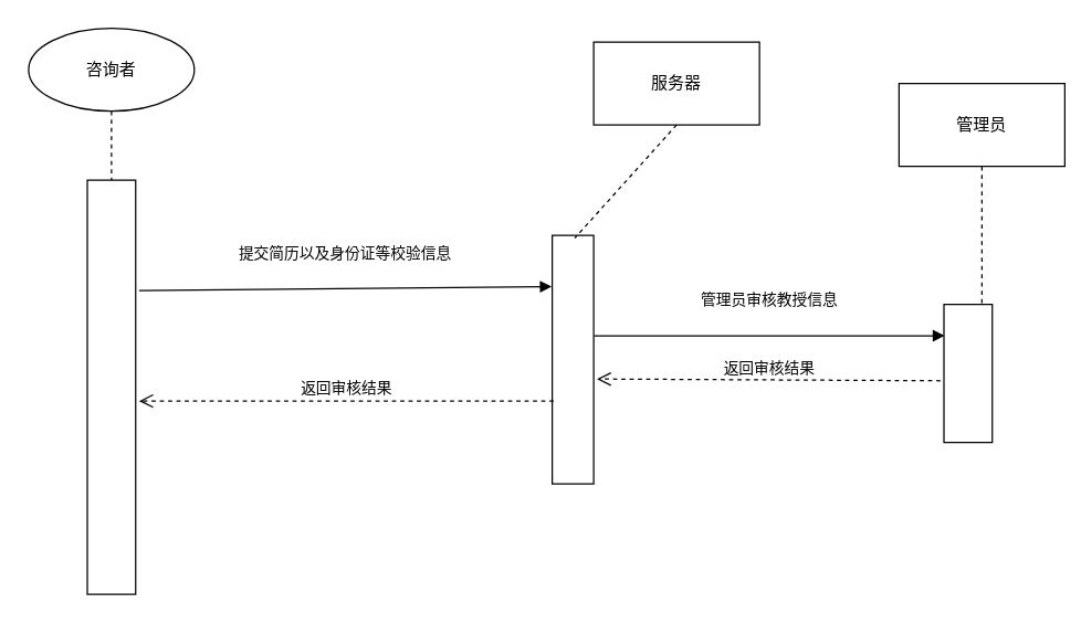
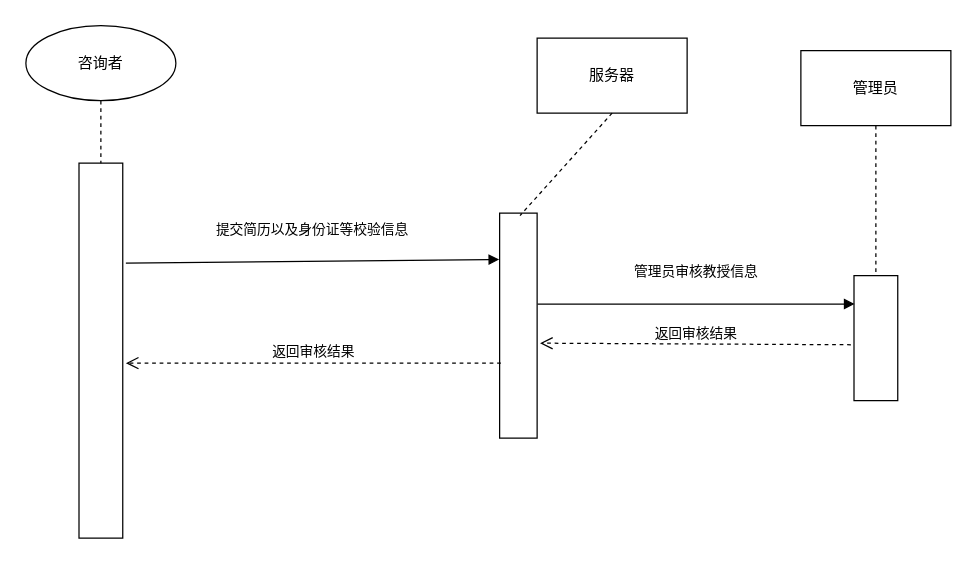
  <mxCell id="0" />
  <mxCell id="1" parent="0" />
  <mxCell id="2" value="咨询者" style="ellipse;whiteSpace=wrap;html=1;" vertex="1" parent="1"><mxGeometry x="20" y="20" width="120" height="60" as="geometry" /></mxCell>
  <mxCell id="3" value="服务器" style="rounded=0;whiteSpace=wrap;html=1;" vertex="1" parent="1"><mxGeometry x="429" y="30" width="120" height="60" as="geometry" /></mxCell>
- <mxCell id="4" value="管理员" style="rounded=0;whiteSpace=wrap;html=1;" vertex="1" parent="1"><mxGeometry x="650" y="60" width="120" height="60" as="geometry" /></mxCell>
+ <mxCell id="4" value="管理员" style="rounded=0;whiteSpace=wrap;html=1;" vertex="1" parent="1"><mxGeometry x="640" y="40" width="120" height="60" as="geometry" /></mxCell>
  <mxCell id="5" value="" style="html=1;points=[];perimeter=orthogonalPerimeter;" vertex="1" parent="1"><mxGeometry x="62.5" y="130" width="35" height="300" as="geometry" /></mxCell>
  <mxCell id="6" value="" style="html=1;points=[];perimeter=orthogonalPerimeter;" vertex="1" parent="1"><mxGeometry x="399" y="170" width="30" height="180" as="geometry" /></mxCell>
  <mxCell id="7" value="提交简历以及身份证等校验信息" style="html=1;verticalAlign=bottom;endArrow=block;entryX=-0.011;entryY=0.206;rounded=0;entryDx=0;entryDy=0;entryPerimeter=0;" edge="1" target="6" parent="1"><mxGeometry x="0.001" y="17" relative="1" as="geometry"><mxPoint x="100" y="210" as="sourcePoint" /><Array as="points" /><mxPoint as="offset" /></mxGeometry></mxCell>
  <mxCell id="8" value="返回审核结果" style="html=1;verticalAlign=bottom;endArrow=open;dashed=1;endSize=8;rounded=0;" edge="1" parent="1"><mxGeometry relative="1" as="geometry"><mxPoint x="100" y="290" as="targetPoint" /><mxPoint x="400" y="290" as="sourcePoint" /></mxGeometry></mxCell>
  <mxCell id="9" value="" style="html=1;points=[];perimeter=orthogonalPerimeter;" vertex="1" parent="1"><mxGeometry x="682.5" y="220" width="35" height="100" as="geometry" /></mxCell>
  <mxCell id="10" value="管理员审核教授信息" style="html=1;verticalAlign=bottom;endArrow=block;rounded=0;exitX=1.011;exitY=0.404;exitDx=0;exitDy=0;exitPerimeter=0;entryX=0.014;entryY=0.227;entryDx=0;entryDy=0;entryPerimeter=0;" edge="1" parent="1" source="6" target="9"><mxGeometry x="0.001" y="17" relative="1" as="geometry"><mxPoint x="110" y="207" as="sourcePoint" /><mxPoint x="910" y="230" as="targetPoint" /><Array as="points" /><mxPoint as="offset" /></mxGeometry></mxCell>
  <mxCell id="11" value="返回审核结果" style="html=1;verticalAlign=bottom;endArrow=open;dashed=1;endSize=8;rounded=0;entryX=1.078;entryY=0.578;entryDx=0;entryDy=0;entryPerimeter=0;exitX=-0.071;exitY=0.553;exitDx=0;exitDy=0;exitPerimeter=0;" edge="1" parent="1" source="9" target="6"><mxGeometry relative="1" as="geometry"><mxPoint x="110" y="300" as="targetPoint" /><mxPoint x="910" y="260" as="sourcePoint" /></mxGeometry></mxCell>
  <mxCell id="12" value="" style="endArrow=none;dashed=1;html=1;rounded=0;exitX=0.5;exitY=1;exitDx=0;exitDy=0;" edge="1" parent="1" source="2" target="5"><mxGeometry width="50" height="50" relative="1" as="geometry"><mxPoint x="460" y="420" as="sourcePoint" /><mxPoint x="510" y="370" as="targetPoint" /></mxGeometry></mxCell>
  <mxCell id="13" value="" style="endArrow=none;dashed=1;html=1;rounded=0;exitX=0.5;exitY=1;exitDx=0;exitDy=0;entryX=0.544;entryY=0.011;entryDx=0;entryDy=0;entryPerimeter=0;" edge="1" parent="1" source="3" target="6"><mxGeometry width="50" height="50" relative="1" as="geometry"><mxPoint x="-31" y="100" as="sourcePoint" /><mxPoint x="-31" y="150" as="targetPoint" /></mxGeometry></mxCell>
  <mxCell id="14" value="" style="endArrow=none;dashed=1;html=1;rounded=0;exitX=0.5;exitY=1;exitDx=0;exitDy=0;" edge="1" parent="1" source="4" target="9"><mxGeometry width="50" height="50" relative="1" as="geometry"><mxPoint x="315" y="110" as="sourcePoint" /><mxPoint x="316.32" y="191.98" as="targetPoint" /></mxGeometry></mxCell>
